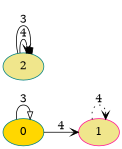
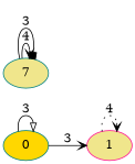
  digraph {
    rankdir=LR
    node [color=teal fillcolor=khaki style=filled]
    edge [arrowhead=vee style=solid]
    0 [fillcolor=gold]
    1 [color=deeppink]
-   2
+   2 [label=7]
    0 -> 0 [arrowhead=onormal label=3]
-   0 -> 1 [label=4]
+   0 -> 1 [label=3]
    1 -> 1 [label=4 style=dotted]
    2 -> 2 [label=4]
    2 -> 2 [arrowhead=box label=3]
  }
